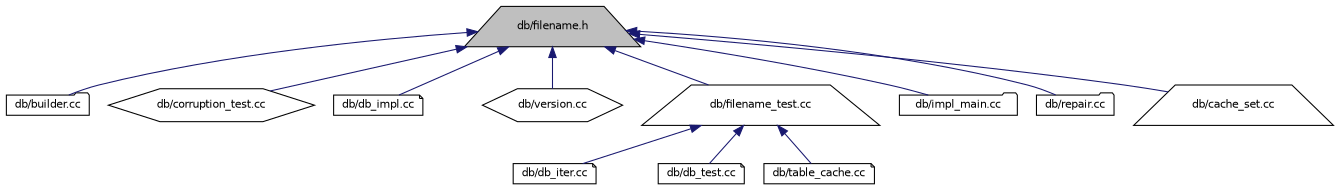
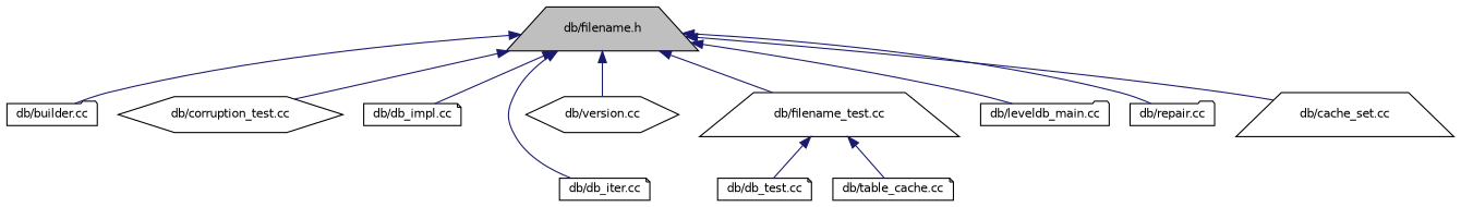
  digraph {
    node [color=black fillcolor=white fontname=Helvetica fontsize=10 shape=note style=filled]
    edge [color=midnightblue dir=back fontname=Helvetica fontsize=10 labelfontname=Helvetica labelfontsize=10 style=solid]
    n1 [fillcolor=grey75 fontcolor=black height=0.2 label="db/filename.h" shape=trapezium width=0.4]
    n2 [height=0.2 label="db/builder.cc" shape=folder width=0.4]
    n3 [height=0.2 label="db/corruption_test.cc" shape=hexagon width=0.4]
    n4 [height=0.2 label="db/db_impl.cc" width=0.4]
    n5 [height=0.2 label="db/db_iter.cc" width=0.4]
    n6 [height=0.2 label="db/version.cc" shape=hexagon width=0.4]
    n7 [height=0.2 label="db/filename_test.cc" shape=trapezium width=0.4]
-   n8 [height=0.2 label="db/impl_main.cc" shape=folder width=0.4]
+   n8 [height=0.2 label="db/leveldb_main.cc" shape=folder width=0.4]
    n9 [height=0.2 label="db/repair.cc" shape=folder width=0.4]
    n10 [height=0.2 label="db/cache_set.cc" shape=trapezium width=0.4]
    n11 [height=0.2 label="db/db_test.cc" width=0.4]
    n12 [height=0.2 label="db/table_cache.cc" width=0.4]
    n1 -> n2
    n1 -> n3
    n1 -> n4
-   n7 -> n5
+   n1 -> n5
    n1 -> n6
    n1 -> n7
    n1 -> n8
    n1 -> n9
    n1 -> n10
    n7 -> n11
    n7 -> n12
  }
